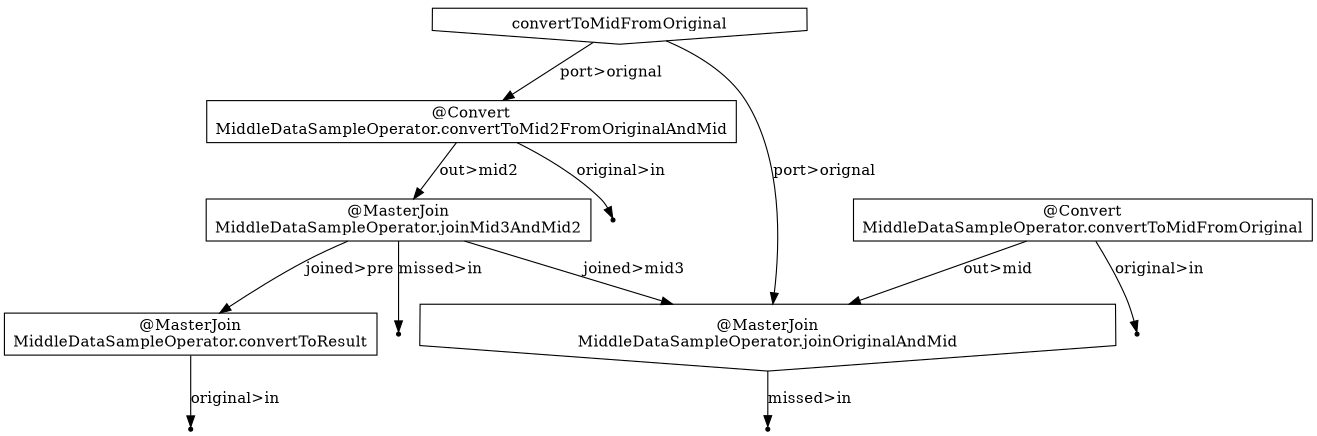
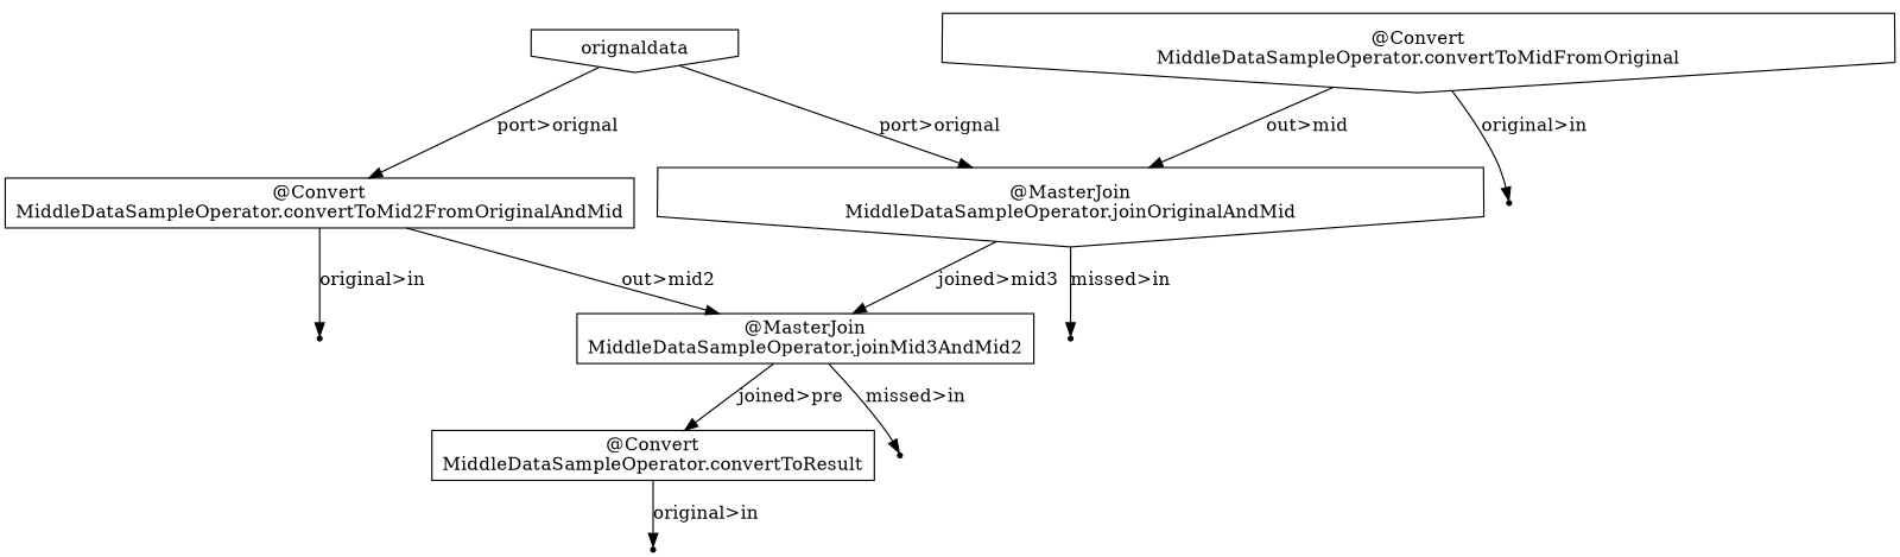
  digraph {
    fontname="DejaVu Serif"
    node [fontname="DejaVu Serif" shape=point]
    edge [fontname="DejaVu Serif"]
    n1 [label="@MasterJoin\nMiddleDataSampleOperator.joinMid3AndMid2" shape=box]
-   n2 [label="@MasterJoin\nMiddleDataSampleOperator.convertToResult" shape=box]
+   n2 [label="@Convert\nMiddleDataSampleOperator.convertToResult" shape=box]
    "7799e9e0-4ec7-42b9-b7d9-b590236c4284"
    "34fbf71b-8331-46dd-a3b0-f3b4fc26c46b"
    n5 [label="@Convert\nMiddleDataSampleOperator.convertToMid2FromOriginalAndMid" shape=box]
    "167526d3-68ee-4254-8f00-8077ed26855f"
    "6aa9adb3-3b94-46ab-95c6-0491eeca9357"
-   n8 [label=convertToMidFromOriginal shape=invhouse]
+   n8 [label=orignaldata shape=invhouse]
    n9 [label="@MasterJoin\nMiddleDataSampleOperator.joinOriginalAndMid" shape=invhouse]
    "086eee55-f76e-4c67-ad13-01e04b05da4f"
-   n11 [label="@Convert\nMiddleDataSampleOperator.convertToMidFromOriginal" shape=box]
+   n11 [label="@Convert\nMiddleDataSampleOperator.convertToMidFromOriginal" shape=invhouse]
    n1 -> n2 [label="joined>pre"]
    n1 -> "7799e9e0-4ec7-42b9-b7d9-b590236c4284" [label="missed>in"]
    n2 -> "34fbf71b-8331-46dd-a3b0-f3b4fc26c46b" [label="original>in"]
    n5 -> n1 [label="out>mid2"]
    n5 -> "167526d3-68ee-4254-8f00-8077ed26855f" [label="original>in"]
    n8 -> n5 [label="port>orignal"]
    n8 -> n9 [label="port>orignal"]
-   n1 -> n9 [label="joined>mid3"]
+   n9 -> n1 [label="joined>mid3"]
    n9 -> "086eee55-f76e-4c67-ad13-01e04b05da4f" [label="missed>in"]
    n11 -> "6aa9adb3-3b94-46ab-95c6-0491eeca9357" [label="original>in"]
    n11 -> n9 [label="out>mid"]
  }
